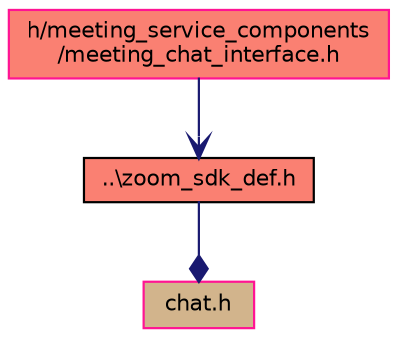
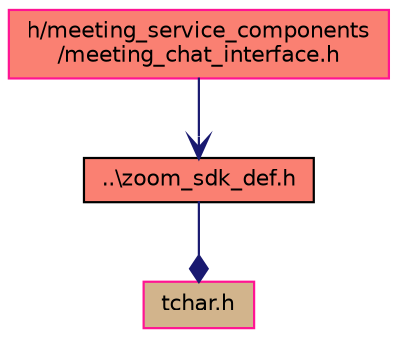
  digraph {
    node [color=deeppink fillcolor=salmon fontname=Helvetica fontsize=10 shape=record style=filled]
    edge [color=midnightblue fontname=Helvetica fontsize=10 labelfontname=Helvetica labelfontsize=10 style=solid]
    n1 [fontcolor=black height=0.2 label="h/meeting_service_components\l/meeting_chat_interface.h" width=0.4]
    n2 [color=black height=0.2 label="..\\zoom_sdk_def.h" width=0.4]
-   n3 [fillcolor=tan height=0.2 label="chat.h" width=0.4]
+   n3 [fillcolor=tan height=0.2 label="tchar.h" width=0.4]
    n1 -> n2 [arrowhead=vee]
    n2 -> n3 [arrowhead=diamond]
  }
